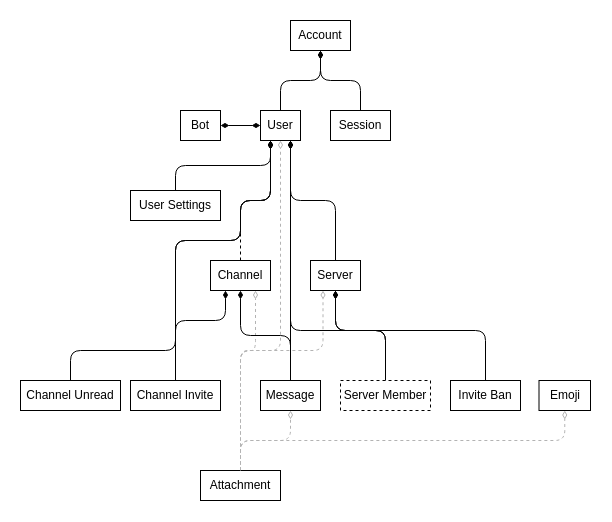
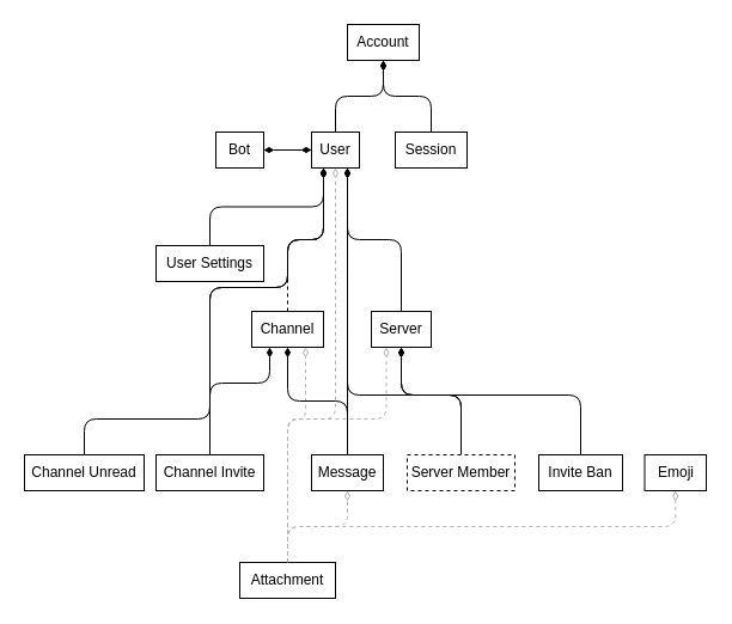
  <mxCell id="0" />
  <mxCell id="1" parent="0" />
  <mxCell id="2" style="edgeStyle=orthogonalEdgeStyle;html=1;exitX=0.5;exitY=0;exitDx=0;exitDy=0;entryX=0.5;entryY=1;entryDx=0;entryDy=0;startArrow=none;startFill=0;endArrow=diamondThin;endFill=0;strokeColor=#B3B3B3;dashed=1;" parent="1" source="6" target="16" edge="1"><mxGeometry relative="1" as="geometry" /></mxCell>
  <mxCell id="3" style="edgeStyle=orthogonalEdgeStyle;html=1;exitX=0.5;exitY=0;exitDx=0;exitDy=0;entryX=0.75;entryY=1;entryDx=0;entryDy=0;startArrow=none;startFill=0;endArrow=diamondThin;endFill=0;strokeColor=#B3B3B3;dashed=1;" parent="1" source="6" target="13" edge="1"><mxGeometry relative="1" as="geometry"><Array as="points"><mxPoint x="240" y="350" /><mxPoint x="255" y="350" /></Array></mxGeometry></mxCell>
  <mxCell id="4" style="edgeStyle=orthogonalEdgeStyle;html=1;exitX=0.5;exitY=0;exitDx=0;exitDy=0;entryX=0.25;entryY=1;entryDx=0;entryDy=0;startArrow=none;startFill=0;endArrow=diamondThin;endFill=0;strokeColor=#B3B3B3;dashed=1;" parent="1" source="6" target="32" edge="1"><mxGeometry relative="1" as="geometry"><Array as="points"><mxPoint x="240" y="350" /><mxPoint x="322" y="350" /></Array></mxGeometry></mxCell>
  <mxCell id="5" style="edgeStyle=orthogonalEdgeStyle;html=1;exitX=0.5;exitY=0;exitDx=0;exitDy=0;startArrow=none;startFill=0;endArrow=diamondThin;endFill=0;entryX=0.5;entryY=1;entryDx=0;entryDy=0;strokeColor=#B3B3B3;dashed=1;" parent="1" source="6" target="27" edge="1"><mxGeometry relative="1" as="geometry"><mxPoint x="280" y="230" as="targetPoint" /><Array as="points"><mxPoint x="240" y="350" /><mxPoint x="280" y="350" /></Array></mxGeometry></mxCell>
  <mxCell id="6" value="Attachment" style="rounded=0;whiteSpace=wrap;html=1;" parent="1" vertex="1"><mxGeometry x="200" y="470" width="80" height="30" as="geometry" /></mxCell>
  <mxCell id="7" style="edgeStyle=orthogonalEdgeStyle;html=1;exitX=0.5;exitY=0;exitDx=0;exitDy=0;entryX=0.25;entryY=1;entryDx=0;entryDy=0;startArrow=none;startFill=0;endArrow=diamondThin;endFill=1;" parent="1" source="9" target="13" edge="1"><mxGeometry relative="1" as="geometry"><Array as="points"><mxPoint x="175" y="320" /><mxPoint x="225" y="320" /></Array></mxGeometry></mxCell>
  <mxCell id="8" style="edgeStyle=orthogonalEdgeStyle;html=1;exitX=0.5;exitY=0;exitDx=0;exitDy=0;startArrow=none;startFill=0;endArrow=diamondThin;endFill=1;entryX=0.25;entryY=1;entryDx=0;entryDy=0;" parent="1" source="9" target="27" edge="1"><mxGeometry relative="1" as="geometry"><mxPoint x="270" y="140" as="targetPoint" /><Array as="points"><mxPoint x="175" y="240" /><mxPoint x="240" y="240" /><mxPoint x="240" y="200" /><mxPoint x="270" y="200" /></Array></mxGeometry></mxCell>
  <mxCell id="9" value="Channel Invite" style="rounded=0;whiteSpace=wrap;html=1;" parent="1" vertex="1"><mxGeometry x="130" y="380" width="90" height="30" as="geometry" /></mxCell>
  <mxCell id="10" value="Channel Unread" style="rounded=0;whiteSpace=wrap;html=1;" parent="1" vertex="1"><mxGeometry x="20" y="380" width="100" height="30" as="geometry" /></mxCell>
  <mxCell id="11" style="edgeStyle=orthogonalEdgeStyle;html=1;exitX=0.5;exitY=0;exitDx=0;exitDy=0;entryX=0.25;entryY=1;entryDx=0;entryDy=0;startArrow=none;startFill=0;endArrow=diamondThin;endFill=1;dashed=1;" parent="1" source="13" target="27" edge="1"><mxGeometry relative="1" as="geometry" /></mxCell>
  <mxCell id="12" style="edgeStyle=orthogonalEdgeStyle;html=1;exitX=1;exitY=0.5;exitDx=0;exitDy=0;entryX=0;entryY=0.5;entryDx=0;entryDy=0;dashed=1;startArrow=none;startFill=0;endArrow=diamondThin;endFill=1;strokeColor=#FFFFFF;" parent="1" source="13" target="32" edge="1"><mxGeometry relative="1" as="geometry" /></mxCell>
  <mxCell id="13" value="Channel" style="rounded=0;whiteSpace=wrap;html=1;" parent="1" vertex="1"><mxGeometry x="210" y="260" width="60" height="30" as="geometry" /></mxCell>
  <mxCell id="14" style="edgeStyle=orthogonalEdgeStyle;html=1;exitX=0.5;exitY=0;exitDx=0;exitDy=0;entryX=0.75;entryY=1;entryDx=0;entryDy=0;startArrow=none;startFill=0;endArrow=diamondThin;endFill=1;" parent="1" source="16" target="27" edge="1"><mxGeometry relative="1" as="geometry" /></mxCell>
  <mxCell id="15" style="edgeStyle=orthogonalEdgeStyle;html=1;exitX=0.5;exitY=0;exitDx=0;exitDy=0;entryX=0.5;entryY=1;entryDx=0;entryDy=0;startArrow=none;startFill=0;endArrow=diamondThin;endFill=1;" parent="1" source="16" target="13" edge="1"><mxGeometry relative="1" as="geometry"><Array as="points"><mxPoint x="290" y="335" /><mxPoint x="240" y="335" /></Array></mxGeometry></mxCell>
  <mxCell id="16" value="Message" style="rounded=0;whiteSpace=wrap;html=1;" parent="1" vertex="1"><mxGeometry x="260" y="380" width="60" height="30" as="geometry" /></mxCell>
  <mxCell id="17" style="edgeStyle=orthogonalEdgeStyle;html=1;exitX=0.5;exitY=0;exitDx=0;exitDy=0;entryX=0.5;entryY=1;entryDx=0;entryDy=0;startArrow=none;startFill=0;endArrow=diamondThin;endFill=1;" parent="1" source="18" target="32" edge="1"><mxGeometry relative="1" as="geometry"><Array as="points"><mxPoint x="485" y="330" /><mxPoint x="335" y="330" /></Array></mxGeometry></mxCell>
  <mxCell id="18" value="Invite Ban" style="rounded=0;whiteSpace=wrap;html=1;" parent="1" vertex="1"><mxGeometry x="450" y="380" width="70" height="30" as="geometry" /></mxCell>
  <mxCell id="19" style="edgeStyle=orthogonalEdgeStyle;html=1;exitX=0.5;exitY=0;exitDx=0;exitDy=0;entryX=0.5;entryY=1;entryDx=0;entryDy=0;startArrow=none;startFill=0;endArrow=diamondThin;endFill=1;" parent="1" source="21" target="32" edge="1"><mxGeometry relative="1" as="geometry"><Array as="points"><mxPoint x="385" y="330" /><mxPoint x="335" y="330" /></Array></mxGeometry></mxCell>
  <mxCell id="20" style="edgeStyle=orthogonalEdgeStyle;html=1;exitX=0.5;exitY=0;exitDx=0;exitDy=0;entryX=0.75;entryY=1;entryDx=0;entryDy=0;startArrow=none;startFill=0;endArrow=diamondThin;endFill=1;" parent="1" source="21" target="27" edge="1"><mxGeometry relative="1" as="geometry"><Array as="points"><mxPoint x="385" y="330" /><mxPoint x="290" y="330" /></Array></mxGeometry></mxCell>
  <mxCell id="21" value="Server Member" style="rounded=0;whiteSpace=wrap;html=1;dashed=1;" parent="1" vertex="1"><mxGeometry x="340" y="380" width="90" height="30" as="geometry" /></mxCell>
  <mxCell id="22" style="edgeStyle=orthogonalEdgeStyle;html=1;exitX=1;exitY=0.5;exitDx=0;exitDy=0;entryX=0;entryY=0.5;entryDx=0;entryDy=0;endArrow=diamondThin;endFill=1;startArrow=diamondThin;startFill=1;" parent="1" source="23" target="27" edge="1"><mxGeometry relative="1" as="geometry"><Array as="points"><mxPoint x="220" y="125" /></Array></mxGeometry></mxCell>
  <mxCell id="23" value="Bot" style="rounded=0;whiteSpace=wrap;html=1;" parent="1" vertex="1"><mxGeometry x="180" y="110" width="40" height="30" as="geometry" /></mxCell>
  <mxCell id="24" style="edgeStyle=orthogonalEdgeStyle;html=1;exitX=0.5;exitY=0;exitDx=0;exitDy=0;entryX=0.25;entryY=1;entryDx=0;entryDy=0;startArrow=none;startFill=0;endArrow=diamondThin;endFill=1;" parent="1" source="25" target="27" edge="1"><mxGeometry relative="1" as="geometry" /></mxCell>
- <mxCell id="25" value="User Settings" style="rounded=0;whiteSpace=wrap;html=1;" parent="1" vertex="1"><mxGeometry x="130" y="190" width="90" height="30" as="geometry" /></mxCell>
+ <mxCell id="25" value="User Settings" style="rounded=0;whiteSpace=wrap;html=1;" parent="1" vertex="1"><mxGeometry x="130" y="205" width="90" height="30" as="geometry" /></mxCell>
  <mxCell id="26" style="edgeStyle=orthogonalEdgeStyle;html=1;exitX=0.5;exitY=0;exitDx=0;exitDy=0;entryX=0.5;entryY=1;entryDx=0;entryDy=0;endArrow=diamondThin;endFill=1;" parent="1" source="27" target="28" edge="1"><mxGeometry relative="1" as="geometry" /></mxCell>
  <mxCell id="27" value="User" style="rounded=0;whiteSpace=wrap;html=1;" parent="1" vertex="1"><mxGeometry x="260" y="110" width="40" height="30" as="geometry" /></mxCell>
  <mxCell id="28" value="Account" style="rounded=0;whiteSpace=wrap;html=1;" parent="1" vertex="1"><mxGeometry x="290" y="20" width="60" height="30" as="geometry" /></mxCell>
  <mxCell id="29" style="edgeStyle=orthogonalEdgeStyle;html=1;exitX=0.5;exitY=0;exitDx=0;exitDy=0;entryX=0.5;entryY=1;entryDx=0;entryDy=0;endArrow=diamondThin;endFill=1;" parent="1" source="30" target="28" edge="1"><mxGeometry relative="1" as="geometry" /></mxCell>
  <mxCell id="30" value="Session" style="rounded=0;whiteSpace=wrap;html=1;" parent="1" vertex="1"><mxGeometry x="330" y="110" width="60" height="30" as="geometry" /></mxCell>
  <mxCell id="31" style="edgeStyle=orthogonalEdgeStyle;html=1;exitX=0.5;exitY=0;exitDx=0;exitDy=0;startArrow=none;startFill=0;endArrow=diamondThin;endFill=1;entryX=0.75;entryY=1;entryDx=0;entryDy=0;" parent="1" source="32" target="27" edge="1"><mxGeometry relative="1" as="geometry"><mxPoint x="290" y="140" as="targetPoint" /><Array as="points"><mxPoint x="335" y="200" /><mxPoint x="290" y="200" /></Array></mxGeometry></mxCell>
  <mxCell id="32" value="Server" style="rounded=0;whiteSpace=wrap;html=1;" parent="1" vertex="1"><mxGeometry x="310" y="260" width="50" height="30" as="geometry" /></mxCell>
  <mxCell id="33" style="edgeStyle=orthogonalEdgeStyle;html=1;exitX=0.5;exitY=0;exitDx=0;exitDy=0;startArrow=none;startFill=0;endArrow=diamondThin;endFill=1;" parent="1" source="10" edge="1"><mxGeometry relative="1" as="geometry"><mxPoint x="270" y="140" as="targetPoint" /><mxPoint x="180" y="380" as="sourcePoint" /><Array as="points"><mxPoint x="70" y="350" /><mxPoint x="175" y="350" /><mxPoint x="175" y="240" /><mxPoint x="240" y="240" /><mxPoint x="240" y="200" /><mxPoint x="270" y="200" /></Array></mxGeometry></mxCell>
  <mxCell id="34" value="" style="edgeStyle=orthogonalEdgeStyle;html=1;startArrow=none;startFill=0;endArrow=diamondThin;endFill=0;strokeColor=#FFFFFF;entryX=1;entryY=1;entryDx=0;entryDy=0;" parent="1" source="36" target="27" edge="1"><mxGeometry relative="1" as="geometry"><mxPoint x="564.25" y="315" as="targetPoint" /><Array as="points"><mxPoint x="564" y="320" /><mxPoint x="370" y="320" /><mxPoint x="370" y="190" /><mxPoint x="300" y="190" /></Array></mxGeometry></mxCell>
  <mxCell id="35" style="edgeStyle=orthogonalEdgeStyle;html=1;exitX=0.5;exitY=0;exitDx=0;exitDy=0;entryX=0.75;entryY=1;entryDx=0;entryDy=0;startArrow=none;startFill=0;endArrow=diamondThin;endFill=1;strokeColor=#FFFFFF;" parent="1" source="36" target="32" edge="1"><mxGeometry relative="1" as="geometry"><Array as="points"><mxPoint x="564" y="320" /><mxPoint x="348" y="320" /><mxPoint x="348" y="290" /></Array></mxGeometry></mxCell>
  <mxCell id="36" value="Emoji" style="rounded=0;whiteSpace=wrap;html=1;" parent="1" vertex="1"><mxGeometry x="538.5" y="380" width="51.5" height="30" as="geometry" /></mxCell>
  <mxCell id="37" style="edgeStyle=orthogonalEdgeStyle;html=1;exitX=0.5;exitY=0;exitDx=0;exitDy=0;entryX=0.5;entryY=1;entryDx=0;entryDy=0;startArrow=none;startFill=0;endArrow=diamondThin;endFill=0;strokeColor=#B3B3B3;dashed=1;" parent="1" source="6" target="36" edge="1"><mxGeometry relative="1" as="geometry"><mxPoint x="250" y="480" as="sourcePoint" /><mxPoint x="300" y="420" as="targetPoint" /></mxGeometry></mxCell>
